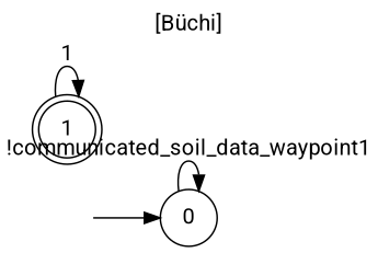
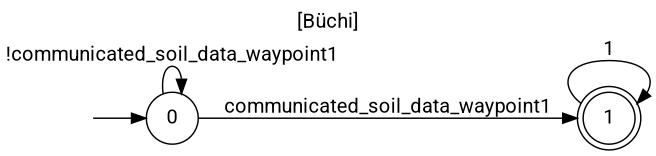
  digraph {
    label="[Büchi]"
    labelloc=t
    rankdir=LR
    fontname=Roboto
    node [shape=circle fontname=Roboto]
    edge [fontname=Roboto]
    I [style=invis width=0]
    n2 [label=0]
    n3 [label=1 peripheries=2]
    I -> n2
    n2 -> n2 [label="!communicated_soil_data_waypoint1"]
+   n2 -> n3 [label=communicated_soil_data_waypoint1]
    n3 -> n3 [label=1]
  }
